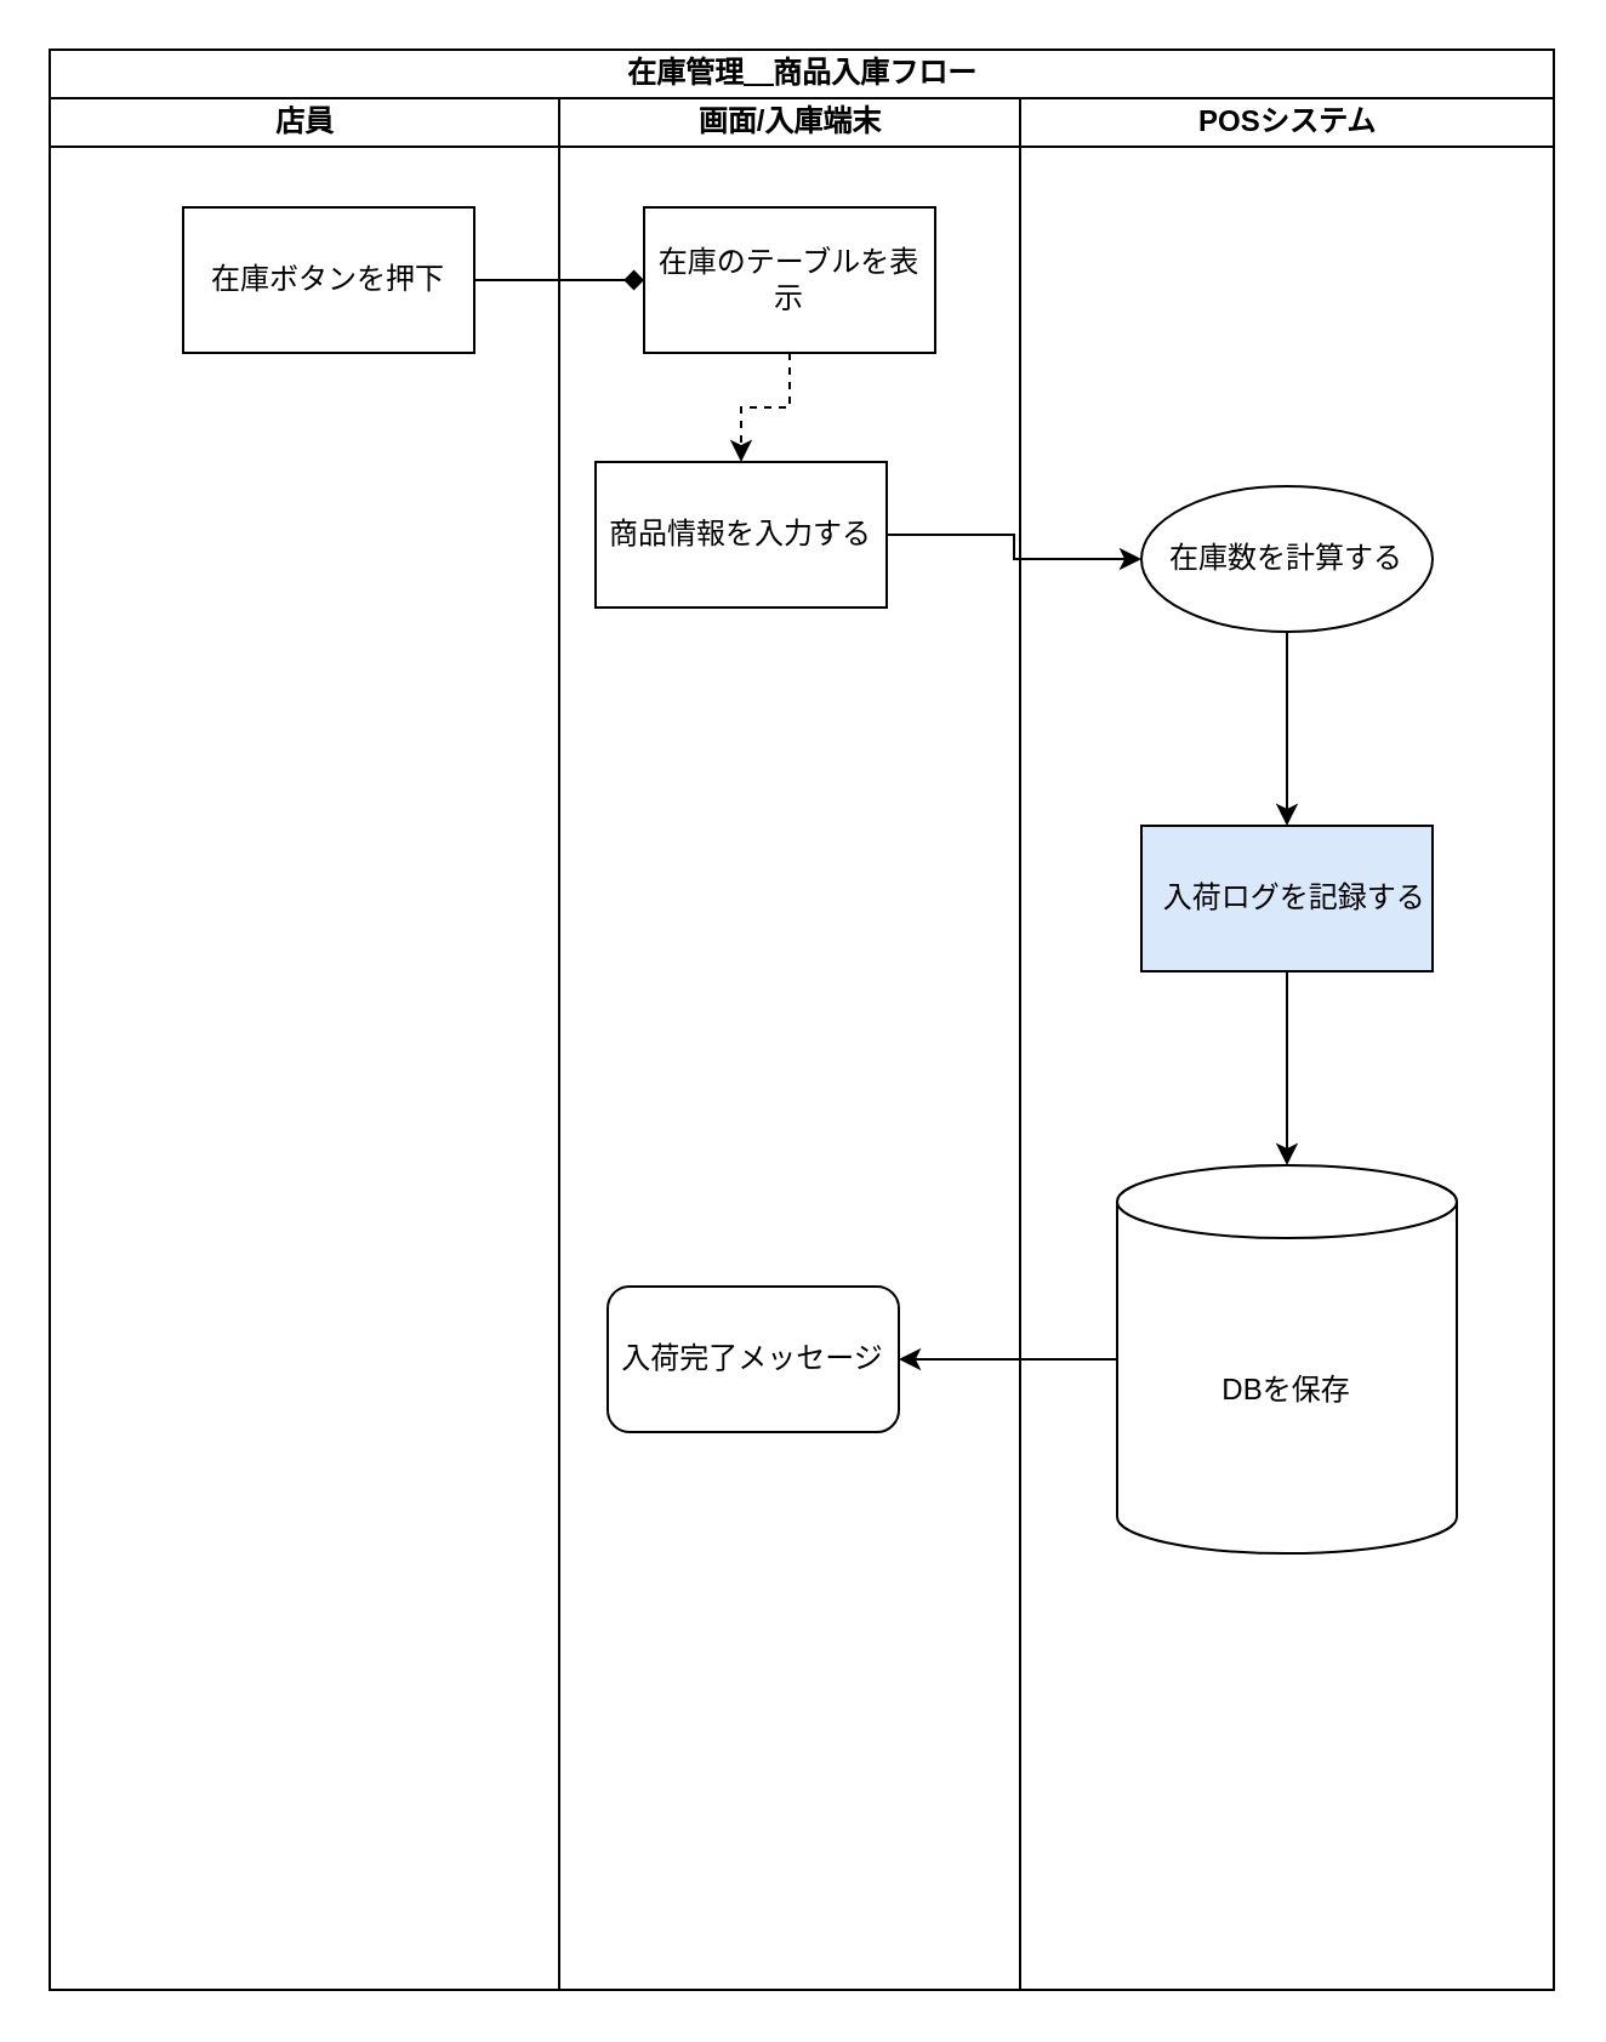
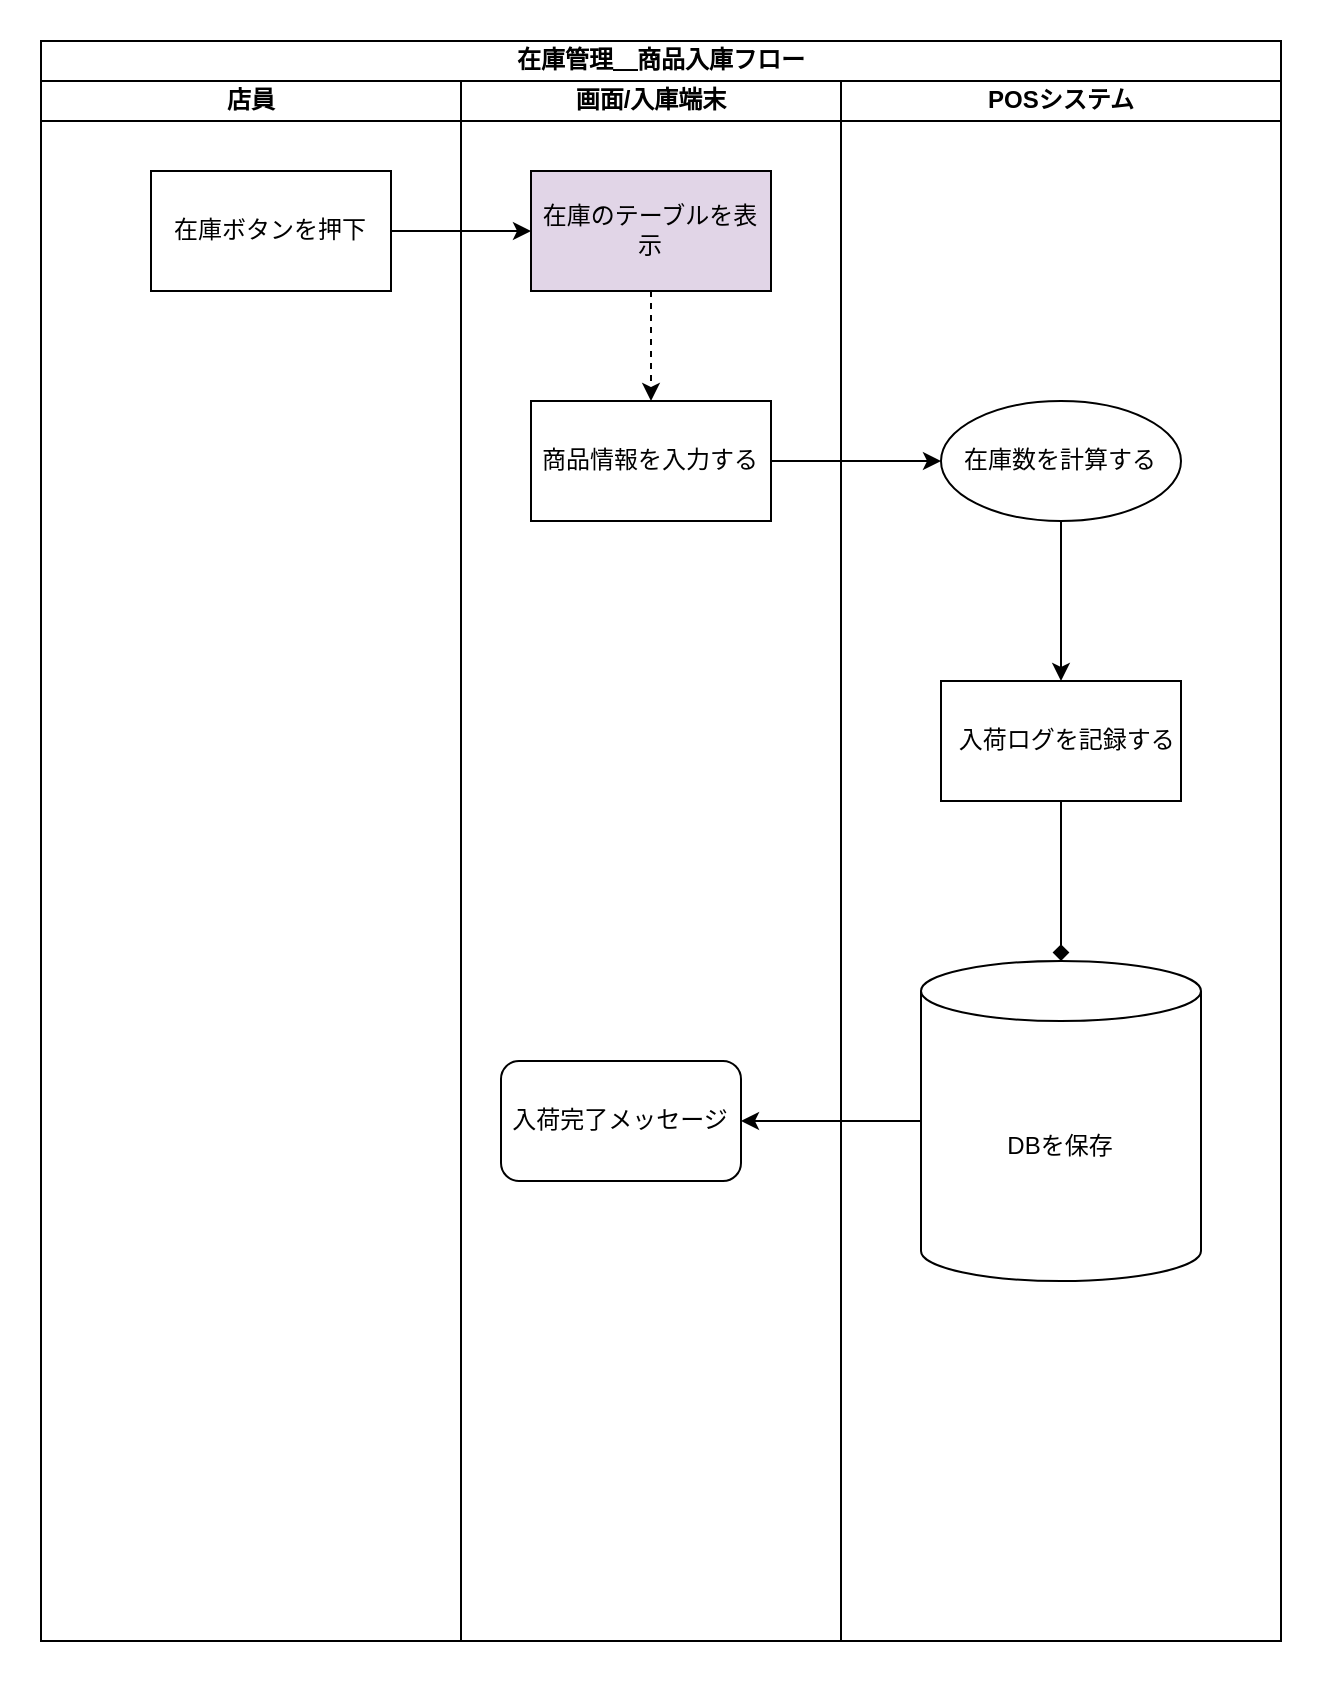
  <mxCell id="0" />
  <mxCell id="1" parent="0" />
  <mxCell id="2" value="在庫&lt;span style=&quot;background-color: transparent; color: light-dark(rgb(0, 0, 0), rgb(255, 255, 255));&quot;&gt;管理＿&lt;/span&gt;商品入庫フロー" style="swimlane;childLayout=stackLayout;resizeParent=1;resizeParentMax=0;startSize=20;html=1;" vertex="1" parent="1"><mxGeometry x="20" y="20" width="620" height="800" as="geometry" /></mxCell>
  <mxCell id="3" value="店員" style="swimlane;startSize=20;html=1;" vertex="1" parent="2"><mxGeometry y="20" width="210" height="780" as="geometry" /></mxCell>
  <mxCell id="4" value="在庫ボタンを押下" style="rounded=0;whiteSpace=wrap;html=1;" vertex="1" parent="3"><mxGeometry x="55" y="45" width="120" height="60" as="geometry" /></mxCell>
  <mxCell id="5" value="画面/入庫端末" style="swimlane;startSize=20;html=1;" vertex="1" parent="2"><mxGeometry x="210" y="20" width="190" height="780" as="geometry" /></mxCell>
  <mxCell id="6" value="" style="edgeStyle=orthogonalEdgeStyle;rounded=0;orthogonalLoop=1;jettySize=auto;html=1;dashed=1;" edge="1" parent="5" source="7" target="8"><mxGeometry relative="1" as="geometry" /></mxCell>
- <mxCell id="7" value="在庫のテーブルを表示" style="rounded=0;whiteSpace=wrap;html=1;" vertex="1" parent="5"><mxGeometry x="35.0" y="45" width="120" height="60" as="geometry" /></mxCell>
- <mxCell id="8" value="商品情報を入力する" style="rounded=0;whiteSpace=wrap;html=1;" vertex="1" parent="5"><mxGeometry x="15" y="150" width="120" height="60" as="geometry" /></mxCell>
+ <mxCell id="7" value="在庫のテーブルを表示" style="rounded=0;whiteSpace=wrap;html=1;fillColor=#e1d5e7;" vertex="1" parent="5"><mxGeometry x="35.0" y="45" width="120" height="60" as="geometry" /></mxCell>
+ <mxCell id="8" value="商品情報を入力する" style="rounded=0;whiteSpace=wrap;html=1;" vertex="1" parent="5"><mxGeometry x="35.0" y="160" width="120" height="60" as="geometry" /></mxCell>
  <mxCell id="9" value="入荷完了メッセージ" style="whiteSpace=wrap;html=1;rounded=1;" vertex="1" parent="5"><mxGeometry x="20.0" y="490" width="120" height="60" as="geometry" /></mxCell>
  <mxCell id="10" value="POSシステム" style="swimlane;startSize=20;html=1;" vertex="1" parent="2"><mxGeometry x="400" y="20" width="220" height="780" as="geometry" /></mxCell>
  <mxCell id="11" value="" style="edgeStyle=orthogonalEdgeStyle;rounded=0;orthogonalLoop=1;jettySize=auto;html=1;" edge="1" parent="10" source="12" target="14"><mxGeometry relative="1" as="geometry" /></mxCell>
  <mxCell id="12" value="在庫数を計算する" style="ellipse;whiteSpace=wrap;html=1;" vertex="1" parent="10"><mxGeometry x="50.0" y="160" width="120" height="60" as="geometry" /></mxCell>
- <mxCell id="13" value="" style="edgeStyle=orthogonalEdgeStyle;rounded=0;orthogonalLoop=1;jettySize=auto;html=1;" edge="1" parent="10" source="14" target="15"><mxGeometry relative="1" as="geometry" /></mxCell>
- <mxCell id="14" value="&amp;nbsp; 入荷ログを記録する" style="whiteSpace=wrap;html=1;rounded=0;fillColor=#dae8fc;" vertex="1" parent="10"><mxGeometry x="50.0" y="300" width="120" height="60" as="geometry" /></mxCell>
+ <mxCell id="13" value="" style="edgeStyle=orthogonalEdgeStyle;rounded=0;orthogonalLoop=1;jettySize=auto;html=1;endArrow=diamond;" edge="1" parent="10" source="14" target="15"><mxGeometry relative="1" as="geometry" /></mxCell>
+ <mxCell id="14" value="&amp;nbsp; 入荷ログを記録する" style="whiteSpace=wrap;html=1;rounded=0;" vertex="1" parent="10"><mxGeometry x="50.0" y="300" width="120" height="60" as="geometry" /></mxCell>
  <mxCell id="15" value="DBを保存" style="shape=cylinder3;whiteSpace=wrap;html=1;boundedLbl=1;backgroundOutline=1;size=15;" vertex="1" parent="10"><mxGeometry x="40" y="440" width="140" height="160" as="geometry" /></mxCell>
- <mxCell id="16" value="" style="edgeStyle=orthogonalEdgeStyle;rounded=0;orthogonalLoop=1;jettySize=auto;html=1;endArrow=diamond;" edge="1" parent="2" source="4" target="7"><mxGeometry relative="1" as="geometry" /></mxCell>
+ <mxCell id="16" value="" style="edgeStyle=orthogonalEdgeStyle;rounded=0;orthogonalLoop=1;jettySize=auto;html=1;" edge="1" parent="2" source="4" target="7"><mxGeometry relative="1" as="geometry" /></mxCell>
  <mxCell id="17" value="" style="edgeStyle=orthogonalEdgeStyle;rounded=0;orthogonalLoop=1;jettySize=auto;html=1;" edge="1" parent="2" source="8" target="12"><mxGeometry relative="1" as="geometry" /></mxCell>
  <mxCell id="18" value="" style="edgeStyle=orthogonalEdgeStyle;rounded=0;orthogonalLoop=1;jettySize=auto;html=1;" edge="1" parent="2" source="15" target="9"><mxGeometry relative="1" as="geometry" /></mxCell>
